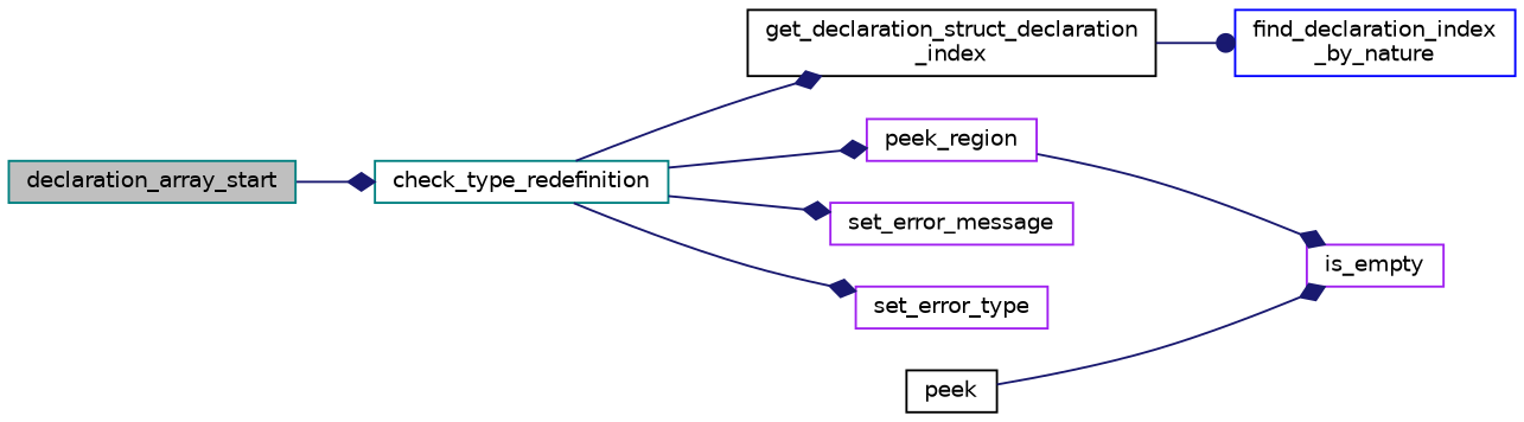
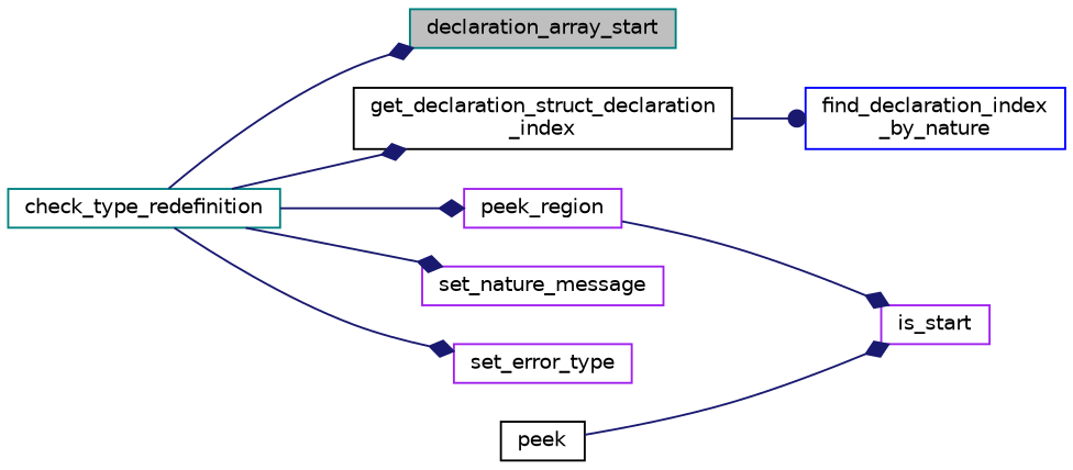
  digraph {
    rankdir=LR
    node [color=purple fillcolor=white fontname=Helvetica fontsize=10 shape=record style=filled]
    edge [arrowhead=diamond color=midnightblue fontname=Helvetica fontsize=10 labelfontname=Helvetica labelfontsize=10 style=solid]
    n1 [color=teal fillcolor=grey75 fontcolor=black height=0.2 label=declaration_array_start width=0.4]
    n2 [color=teal height=0.2 label=check_type_redefinition width=0.4]
    n3 [color=black height=0.2 label="get_declaration_struct_declaration\l_index" width=0.4]
    n4 [height=0.2 label=peek_region width=0.4]
-   n5 [height=0.2 label=set_error_message width=0.4]
+   n5 [height=0.2 label=set_nature_message width=0.4]
    n6 [height=0.2 label=set_error_type width=0.4]
    n7 [color=blue height=0.2 label="find_declaration_index\l_by_nature" width=0.4]
-   n8 [height=0.2 label=is_empty width=0.4]
+   n8 [height=0.2 label=is_start width=0.4]
    n9 [color=black height=0.2 label=peek width=0.4]
-   n1 -> n2
+   n2 -> n1
    n2 -> n3
    n2 -> n4
    n2 -> n5
    n2 -> n6
    n3 -> n7 [arrowhead=dot]
    n4 -> n8
    n9 -> n8
  }
